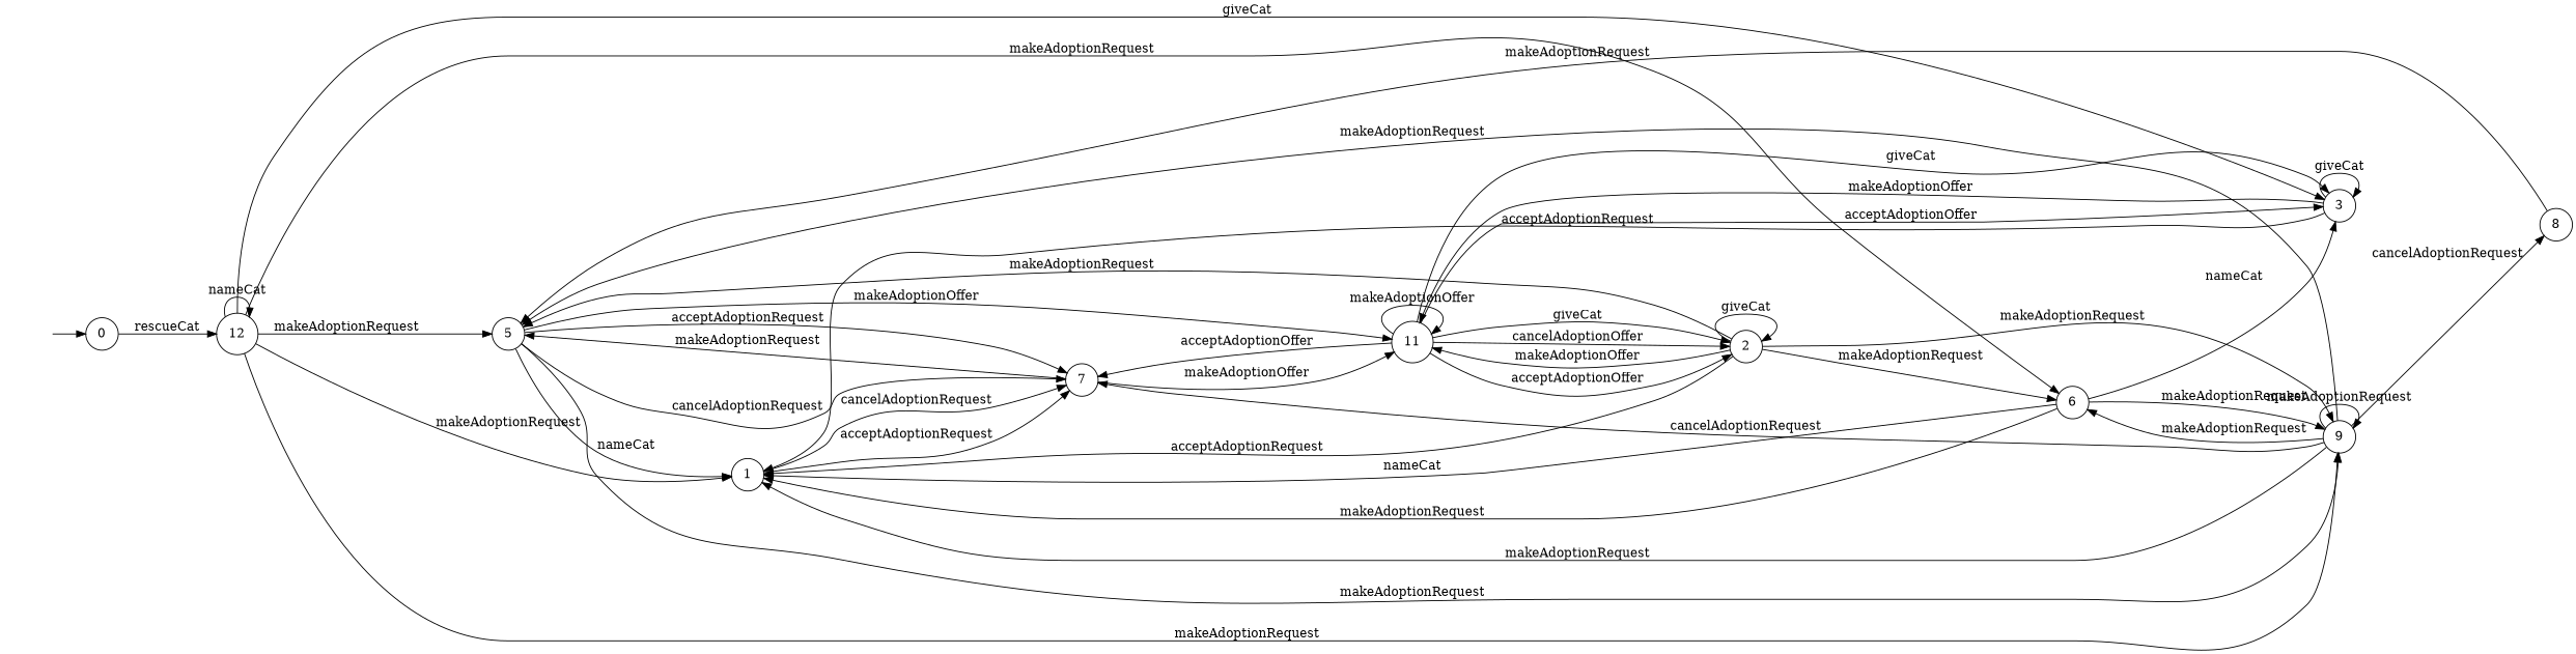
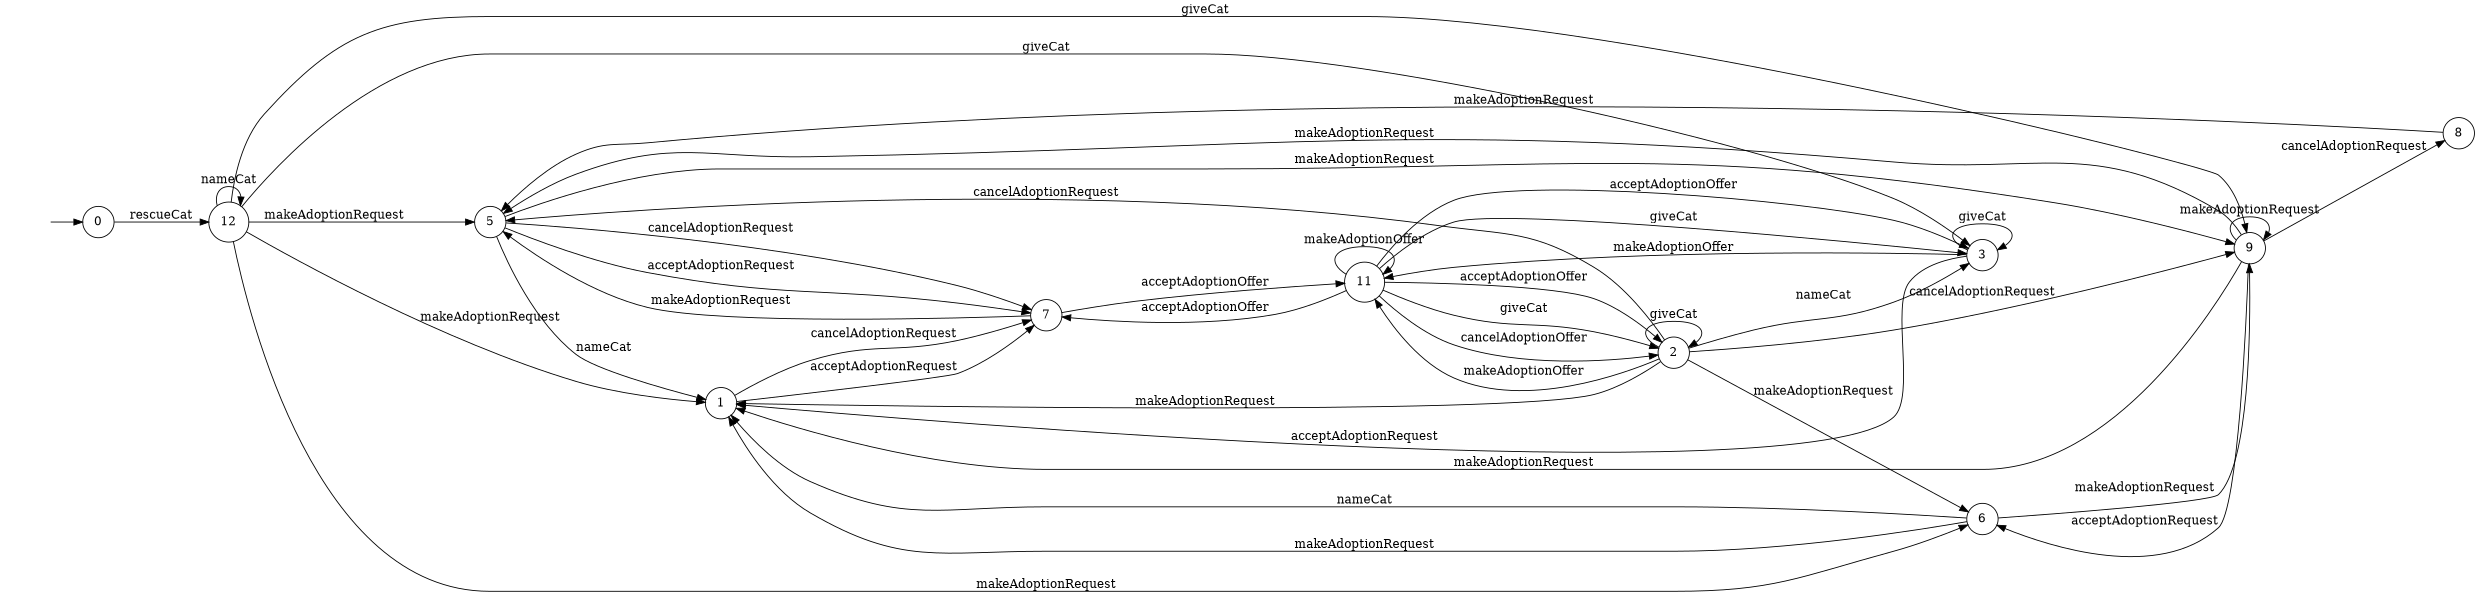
  digraph {
    rankdir=LR
    node [shape=circle]
    "" [shape=plaintext]
    n2 [label=0]
    n3 [label=12]
    n4 [label=2]
    n5 [label=5]
    n6 [label=1]
    n7 [label=9]
    n8 [label=11]
    n9 [label=3]
    n10 [label=6]
    n11 [label=7]
    n12 [label=8]
    "" -> n2
    n2 -> n3 [label=rescueCat]
    n3 -> n3 [label=nameCat]
    n3 -> n5 [label=makeAdoptionRequest]
    n3 -> n6 [label=makeAdoptionRequest]
-   n3 -> n7 [label=makeAdoptionRequest]
+   n3 -> n7 [label=giveCat]
    n3 -> n9 [label=giveCat]
    n3 -> n10 [label=makeAdoptionRequest]
    n4 -> n4 [label=giveCat]
-   n4 -> n5 [label=makeAdoptionRequest]
-   n4 -> n6 [label=acceptAdoptionRequest]
-   n4 -> n7 [label=makeAdoptionRequest]
+   n4 -> n5 [label=cancelAdoptionRequest]
+   n4 -> n6 [label=makeAdoptionRequest]
+   n4 -> n7 [label=cancelAdoptionRequest]
    n4 -> n8 [label=makeAdoptionOffer]
-   n10 -> n9 [label=nameCat]
+   n4 -> n9 [label=nameCat]
    n4 -> n10 [label=makeAdoptionRequest]
    n5 -> n6 [label=nameCat]
    n5 -> n7 [label=makeAdoptionRequest]
-   n5 -> n8 [label=makeAdoptionOffer]
    n5 -> n11 [label=acceptAdoptionRequest]
    n5 -> n11 [label=cancelAdoptionRequest]
    n6 -> n11 [label=acceptAdoptionRequest]
    n6 -> n11 [label=cancelAdoptionRequest]
    n7 -> n5 [label=makeAdoptionRequest]
    n7 -> n6 [label=makeAdoptionRequest]
    n7 -> n7 [label=makeAdoptionRequest]
-   n7 -> n10 [label=makeAdoptionRequest]
-   n7 -> n11 [label=cancelAdoptionRequest]
+   n7 -> n10 [label=acceptAdoptionRequest]
    n7 -> n12 [label=cancelAdoptionRequest]
    n8 -> n4 [label=cancelAdoptionOffer]
    n8 -> n4 [label=acceptAdoptionOffer]
    n8 -> n4 [label=giveCat]
    n8 -> n8 [label=makeAdoptionOffer]
    n8 -> n9 [label=acceptAdoptionOffer]
    n8 -> n9 [label=giveCat]
    n8 -> n11 [label=acceptAdoptionOffer]
    n9 -> n6 [label=acceptAdoptionRequest]
    n9 -> n8 [label=makeAdoptionOffer]
    n9 -> n9 [label=giveCat]
    n10 -> n6 [label=nameCat]
    n10 -> n6 [label=makeAdoptionRequest]
    n10 -> n7 [label=makeAdoptionRequest]
    n11 -> n5 [label=makeAdoptionRequest]
-   n11 -> n8 [label=makeAdoptionOffer]
+   n11 -> n8 [label=acceptAdoptionOffer]
    n12 -> n5 [label=makeAdoptionRequest]
  }
